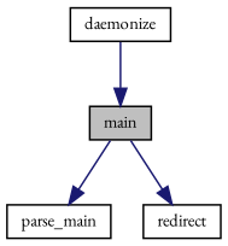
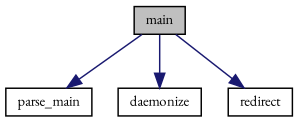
  digraph {
    fontname="EB Garamond"
    rankdir=TB
    node [color=black fontname="EB Garamond" fontsize=10 shape=record]
    edge [color=midnightblue fontname="EB Garamond" fontsize=10 labelfontname=Helvetica labelfontsize=10 style=solid]
    n1 [fillcolor=grey75 fontcolor=black height=0.2 label=main style=filled width=0.4]
    n2 [height=0.2 label=parse_main width=0.4]
    n3 [height=0.2 label=daemonize width=0.4]
    n4 [height=0.2 label=redirect width=0.4]
    n1 -> n2
-   n3 -> n1
+   n1 -> n3
    n1 -> n4
  }
